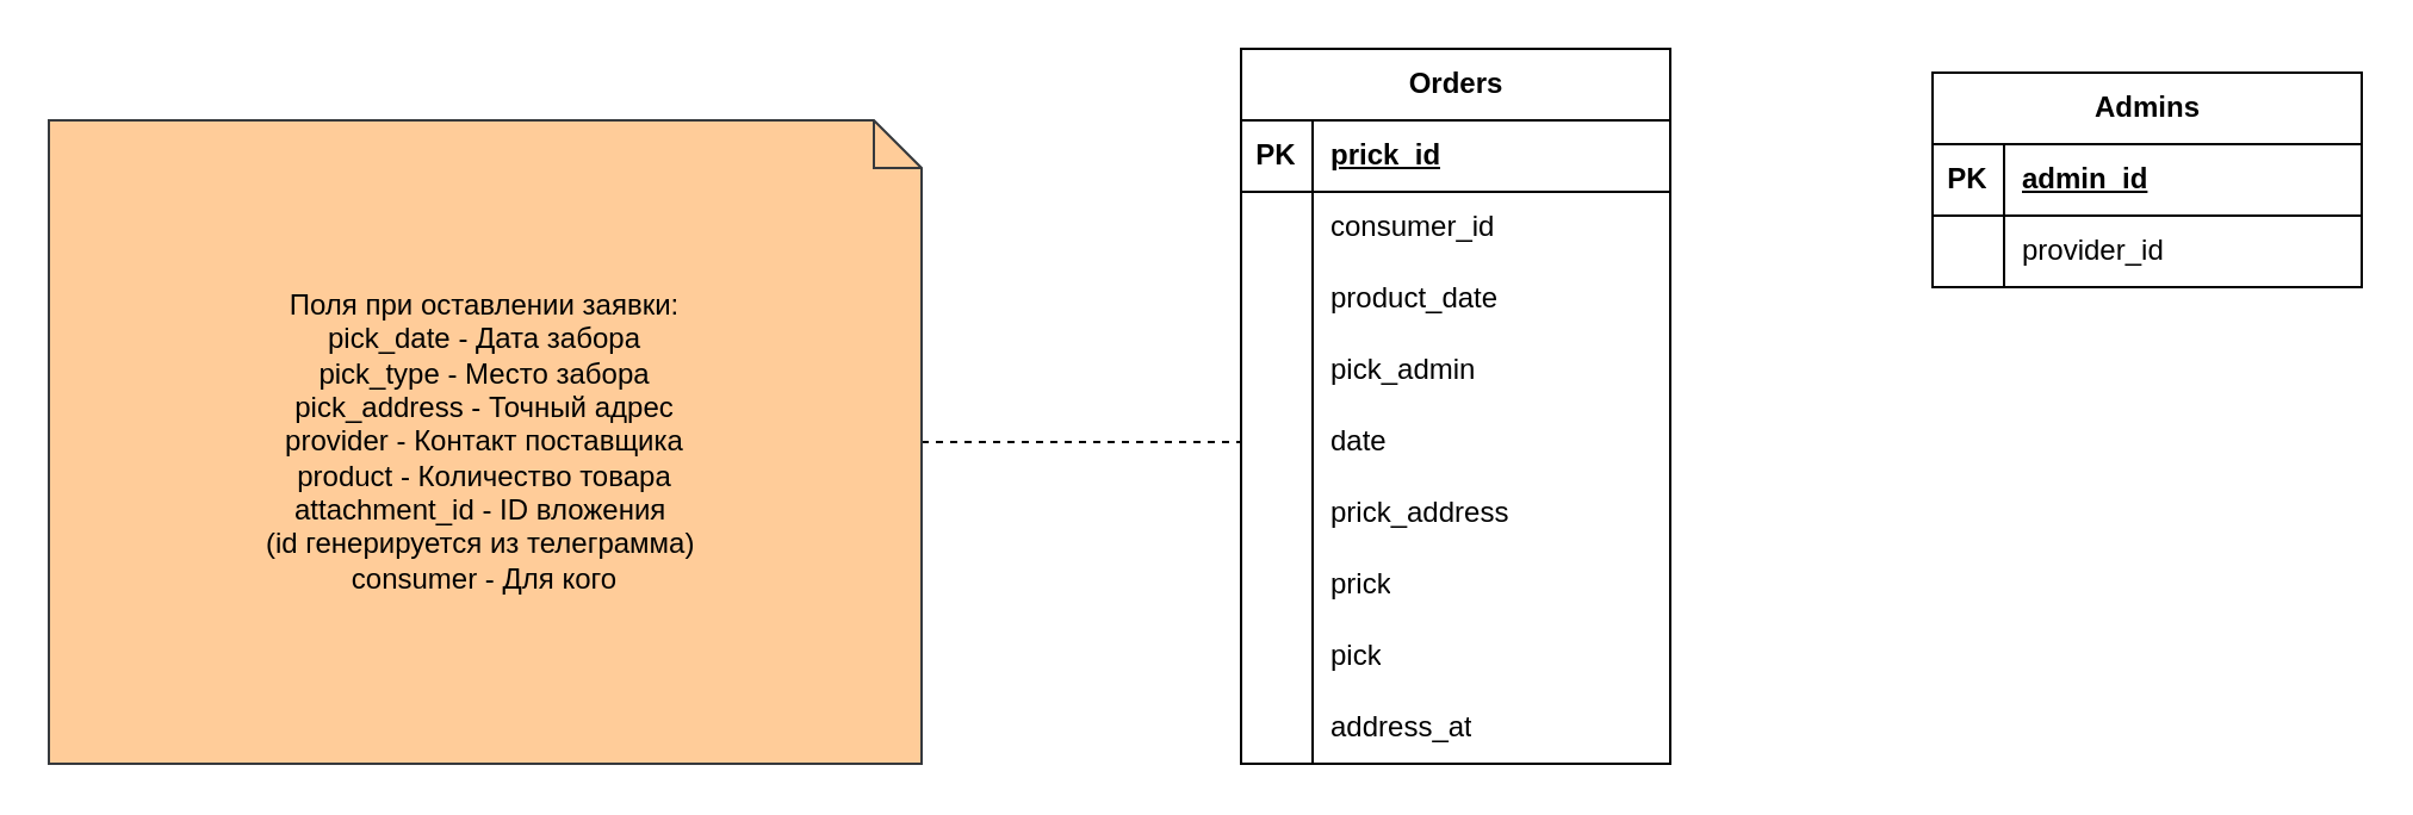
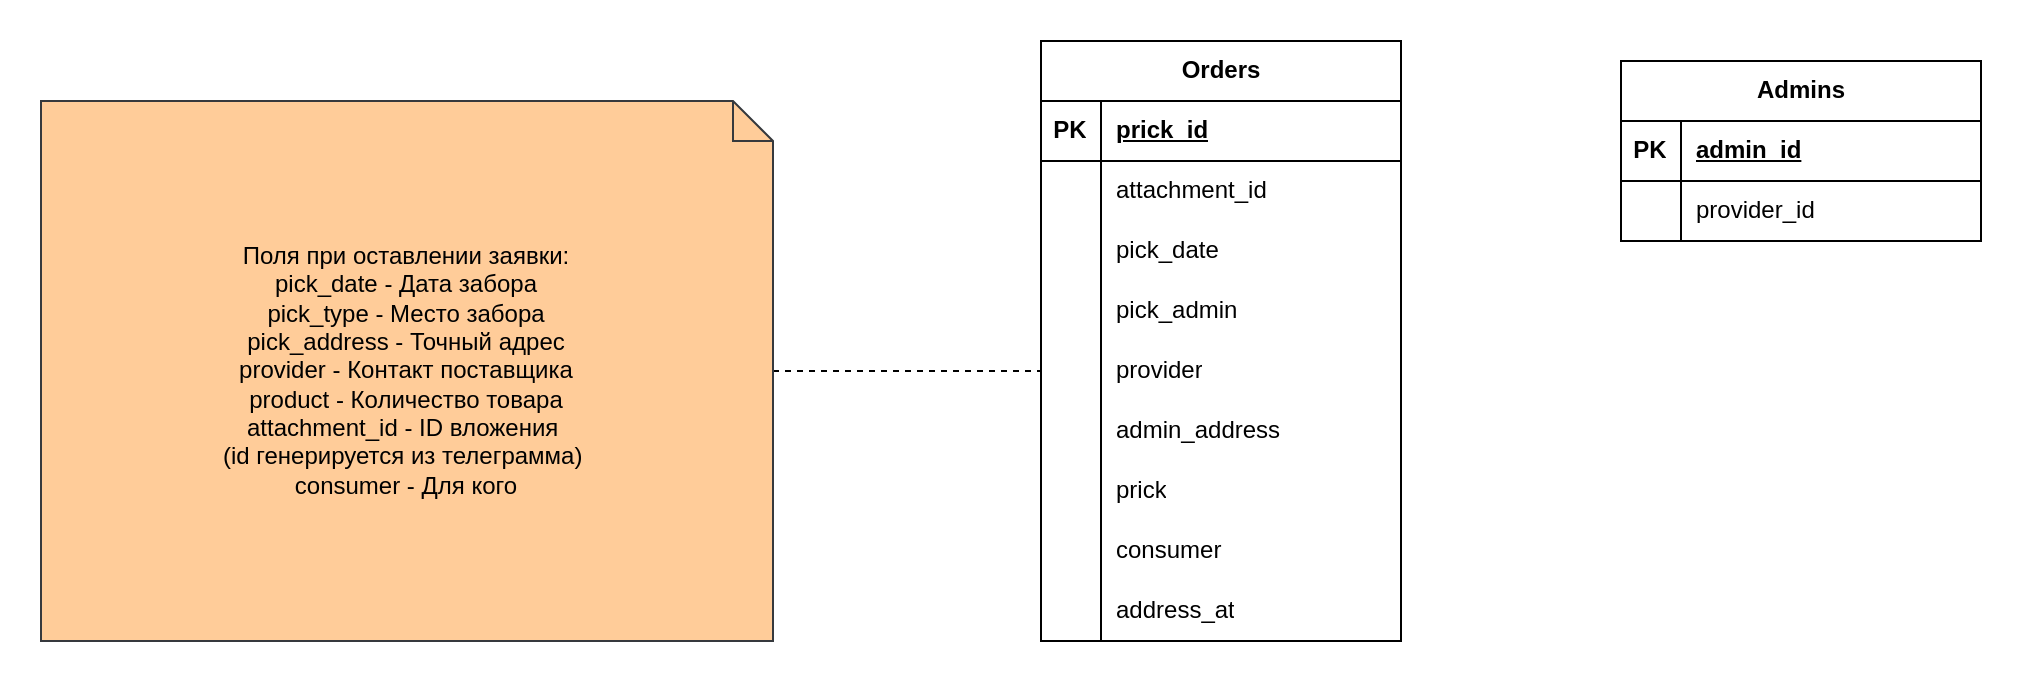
  <mxCell id="0" />
  <mxCell id="1" parent="0" />
  <mxCell id="2" value="Orders" style="shape=table;startSize=30;container=1;collapsible=1;childLayout=tableLayout;fixedRows=1;rowLines=0;fontStyle=1;align=center;resizeLast=1;html=1;" vertex="1" parent="1"><mxGeometry x="520" y="20" width="180" height="300" as="geometry" /></mxCell>
  <mxCell id="3" value="" style="shape=tableRow;horizontal=0;startSize=0;swimlaneHead=0;swimlaneBody=0;fillColor=none;collapsible=0;dropTarget=0;points=[[0,0.5],[1,0.5]];portConstraint=eastwest;top=0;left=0;right=0;bottom=1;" vertex="1" parent="2"><mxGeometry y="30" width="180" height="30" as="geometry" /></mxCell>
  <mxCell id="4" value="PK" style="shape=partialRectangle;connectable=0;fillColor=none;top=0;left=0;bottom=0;right=0;fontStyle=1;overflow=hidden;whiteSpace=wrap;html=1;" vertex="1" parent="3"><mxGeometry width="30" height="30" as="geometry"><mxRectangle width="30" height="30" as="alternateBounds" /></mxGeometry></mxCell>
  <mxCell id="5" value="prick_id" style="shape=partialRectangle;connectable=0;fillColor=none;top=0;left=0;bottom=0;right=0;align=left;spacingLeft=6;fontStyle=5;overflow=hidden;whiteSpace=wrap;html=1;" vertex="1" parent="3"><mxGeometry x="30" width="150" height="30" as="geometry"><mxRectangle width="150" height="30" as="alternateBounds" /></mxGeometry></mxCell>
  <mxCell id="6" value="" style="shape=tableRow;horizontal=0;startSize=0;swimlaneHead=0;swimlaneBody=0;fillColor=none;collapsible=0;dropTarget=0;points=[[0,0.5],[1,0.5]];portConstraint=eastwest;top=0;left=0;right=0;bottom=0;" vertex="1" parent="2"><mxGeometry y="60" width="180" height="30" as="geometry" /></mxCell>
  <mxCell id="7" value="" style="shape=partialRectangle;connectable=0;fillColor=none;top=0;left=0;bottom=0;right=0;editable=1;overflow=hidden;whiteSpace=wrap;html=1;" vertex="1" parent="6"><mxGeometry width="30" height="30" as="geometry"><mxRectangle width="30" height="30" as="alternateBounds" /></mxGeometry></mxCell>
- <mxCell id="8" value="consumer_id" style="shape=partialRectangle;connectable=0;fillColor=none;top=0;left=0;bottom=0;right=0;align=left;spacingLeft=6;overflow=hidden;whiteSpace=wrap;html=1;" vertex="1" parent="6"><mxGeometry x="30" width="150" height="30" as="geometry"><mxRectangle width="150" height="30" as="alternateBounds" /></mxGeometry></mxCell>
+ <mxCell id="8" value="attachment_id" style="shape=partialRectangle;connectable=0;fillColor=none;top=0;left=0;bottom=0;right=0;align=left;spacingLeft=6;overflow=hidden;whiteSpace=wrap;html=1;" vertex="1" parent="6"><mxGeometry x="30" width="150" height="30" as="geometry"><mxRectangle width="150" height="30" as="alternateBounds" /></mxGeometry></mxCell>
  <mxCell id="9" value="" style="shape=tableRow;horizontal=0;startSize=0;swimlaneHead=0;swimlaneBody=0;fillColor=none;collapsible=0;dropTarget=0;points=[[0,0.5],[1,0.5]];portConstraint=eastwest;top=0;left=0;right=0;bottom=0;" vertex="1" parent="2"><mxGeometry y="90" width="180" height="30" as="geometry" /></mxCell>
  <mxCell id="10" value="" style="shape=partialRectangle;connectable=0;fillColor=none;top=0;left=0;bottom=0;right=0;editable=1;overflow=hidden;whiteSpace=wrap;html=1;" vertex="1" parent="9"><mxGeometry width="30" height="30" as="geometry"><mxRectangle width="30" height="30" as="alternateBounds" /></mxGeometry></mxCell>
- <mxCell id="11" value="product_date" style="shape=partialRectangle;connectable=0;fillColor=none;top=0;left=0;bottom=0;right=0;align=left;spacingLeft=6;overflow=hidden;whiteSpace=wrap;html=1;" vertex="1" parent="9"><mxGeometry x="30" width="150" height="30" as="geometry"><mxRectangle width="150" height="30" as="alternateBounds" /></mxGeometry></mxCell>
+ <mxCell id="11" value="pick_date" style="shape=partialRectangle;connectable=0;fillColor=none;top=0;left=0;bottom=0;right=0;align=left;spacingLeft=6;overflow=hidden;whiteSpace=wrap;html=1;" vertex="1" parent="9"><mxGeometry x="30" width="150" height="30" as="geometry"><mxRectangle width="150" height="30" as="alternateBounds" /></mxGeometry></mxCell>
  <mxCell id="12" value="" style="shape=tableRow;horizontal=0;startSize=0;swimlaneHead=0;swimlaneBody=0;fillColor=none;collapsible=0;dropTarget=0;points=[[0,0.5],[1,0.5]];portConstraint=eastwest;top=0;left=0;right=0;bottom=0;" vertex="1" parent="2"><mxGeometry y="120" width="180" height="30" as="geometry" /></mxCell>
  <mxCell id="13" value="" style="shape=partialRectangle;connectable=0;fillColor=none;top=0;left=0;bottom=0;right=0;editable=1;overflow=hidden;whiteSpace=wrap;html=1;" vertex="1" parent="12"><mxGeometry width="30" height="30" as="geometry"><mxRectangle width="30" height="30" as="alternateBounds" /></mxGeometry></mxCell>
  <mxCell id="14" value="pick_admin" style="shape=partialRectangle;connectable=0;fillColor=none;top=0;left=0;bottom=0;right=0;align=left;spacingLeft=6;overflow=hidden;whiteSpace=wrap;html=1;" vertex="1" parent="12"><mxGeometry x="30" width="150" height="30" as="geometry"><mxRectangle width="150" height="30" as="alternateBounds" /></mxGeometry></mxCell>
  <mxCell id="15" value="" style="shape=tableRow;horizontal=0;startSize=0;swimlaneHead=0;swimlaneBody=0;fillColor=none;collapsible=0;dropTarget=0;points=[[0,0.5],[1,0.5]];portConstraint=eastwest;top=0;left=0;right=0;bottom=0;" vertex="1" parent="2"><mxGeometry y="150" width="180" height="30" as="geometry" /></mxCell>
  <mxCell id="16" value="" style="shape=partialRectangle;connectable=0;fillColor=none;top=0;left=0;bottom=0;right=0;editable=1;overflow=hidden;whiteSpace=wrap;html=1;" vertex="1" parent="15"><mxGeometry width="30" height="30" as="geometry"><mxRectangle width="30" height="30" as="alternateBounds" /></mxGeometry></mxCell>
- <mxCell id="17" value="date" style="shape=partialRectangle;connectable=0;fillColor=none;top=0;left=0;bottom=0;right=0;align=left;spacingLeft=6;overflow=hidden;whiteSpace=wrap;html=1;" vertex="1" parent="15"><mxGeometry x="30" width="150" height="30" as="geometry"><mxRectangle width="150" height="30" as="alternateBounds" /></mxGeometry></mxCell>
+ <mxCell id="17" value="provider" style="shape=partialRectangle;connectable=0;fillColor=none;top=0;left=0;bottom=0;right=0;align=left;spacingLeft=6;overflow=hidden;whiteSpace=wrap;html=1;" vertex="1" parent="15"><mxGeometry x="30" width="150" height="30" as="geometry"><mxRectangle width="150" height="30" as="alternateBounds" /></mxGeometry></mxCell>
  <mxCell id="18" value="" style="shape=tableRow;horizontal=0;startSize=0;swimlaneHead=0;swimlaneBody=0;fillColor=none;collapsible=0;dropTarget=0;points=[[0,0.5],[1,0.5]];portConstraint=eastwest;top=0;left=0;right=0;bottom=0;" vertex="1" parent="2"><mxGeometry y="180" width="180" height="30" as="geometry" /></mxCell>
  <mxCell id="19" value="" style="shape=partialRectangle;connectable=0;fillColor=none;top=0;left=0;bottom=0;right=0;editable=1;overflow=hidden;whiteSpace=wrap;html=1;" vertex="1" parent="18"><mxGeometry width="30" height="30" as="geometry"><mxRectangle width="30" height="30" as="alternateBounds" /></mxGeometry></mxCell>
- <mxCell id="20" value="prick_address" style="shape=partialRectangle;connectable=0;fillColor=none;top=0;left=0;bottom=0;right=0;align=left;spacingLeft=6;overflow=hidden;whiteSpace=wrap;html=1;" vertex="1" parent="18"><mxGeometry x="30" width="150" height="30" as="geometry"><mxRectangle width="150" height="30" as="alternateBounds" /></mxGeometry></mxCell>
+ <mxCell id="20" value="admin_address" style="shape=partialRectangle;connectable=0;fillColor=none;top=0;left=0;bottom=0;right=0;align=left;spacingLeft=6;overflow=hidden;whiteSpace=wrap;html=1;" vertex="1" parent="18"><mxGeometry x="30" width="150" height="30" as="geometry"><mxRectangle width="150" height="30" as="alternateBounds" /></mxGeometry></mxCell>
  <mxCell id="21" value="" style="shape=tableRow;horizontal=0;startSize=0;swimlaneHead=0;swimlaneBody=0;fillColor=none;collapsible=0;dropTarget=0;points=[[0,0.5],[1,0.5]];portConstraint=eastwest;top=0;left=0;right=0;bottom=0;" vertex="1" parent="2"><mxGeometry y="210" width="180" height="30" as="geometry" /></mxCell>
  <mxCell id="22" value="" style="shape=partialRectangle;connectable=0;fillColor=none;top=0;left=0;bottom=0;right=0;editable=1;overflow=hidden;whiteSpace=wrap;html=1;" vertex="1" parent="21"><mxGeometry width="30" height="30" as="geometry"><mxRectangle width="30" height="30" as="alternateBounds" /></mxGeometry></mxCell>
  <mxCell id="23" value="prick" style="shape=partialRectangle;connectable=0;fillColor=none;top=0;left=0;bottom=0;right=0;align=left;spacingLeft=6;overflow=hidden;whiteSpace=wrap;html=1;" vertex="1" parent="21"><mxGeometry x="30" width="150" height="30" as="geometry"><mxRectangle width="150" height="30" as="alternateBounds" /></mxGeometry></mxCell>
  <mxCell id="24" value="" style="shape=tableRow;horizontal=0;startSize=0;swimlaneHead=0;swimlaneBody=0;fillColor=none;collapsible=0;dropTarget=0;points=[[0,0.5],[1,0.5]];portConstraint=eastwest;top=0;left=0;right=0;bottom=0;" vertex="1" parent="2"><mxGeometry y="240" width="180" height="30" as="geometry" /></mxCell>
  <mxCell id="25" value="" style="shape=partialRectangle;connectable=0;fillColor=none;top=0;left=0;bottom=0;right=0;editable=1;overflow=hidden;whiteSpace=wrap;html=1;" vertex="1" parent="24"><mxGeometry width="30" height="30" as="geometry"><mxRectangle width="30" height="30" as="alternateBounds" /></mxGeometry></mxCell>
- <mxCell id="26" value="pick" style="shape=partialRectangle;connectable=0;fillColor=none;top=0;left=0;bottom=0;right=0;align=left;spacingLeft=6;overflow=hidden;whiteSpace=wrap;html=1;" vertex="1" parent="24"><mxGeometry x="30" width="150" height="30" as="geometry"><mxRectangle width="150" height="30" as="alternateBounds" /></mxGeometry></mxCell>
+ <mxCell id="26" value="consumer" style="shape=partialRectangle;connectable=0;fillColor=none;top=0;left=0;bottom=0;right=0;align=left;spacingLeft=6;overflow=hidden;whiteSpace=wrap;html=1;" vertex="1" parent="24"><mxGeometry x="30" width="150" height="30" as="geometry"><mxRectangle width="150" height="30" as="alternateBounds" /></mxGeometry></mxCell>
  <mxCell id="27" value="" style="shape=tableRow;horizontal=0;startSize=0;swimlaneHead=0;swimlaneBody=0;fillColor=none;collapsible=0;dropTarget=0;points=[[0,0.5],[1,0.5]];portConstraint=eastwest;top=0;left=0;right=0;bottom=0;" vertex="1" parent="2"><mxGeometry y="270" width="180" height="30" as="geometry" /></mxCell>
  <mxCell id="28" value="" style="shape=partialRectangle;connectable=0;fillColor=none;top=0;left=0;bottom=0;right=0;editable=1;overflow=hidden;whiteSpace=wrap;html=1;" vertex="1" parent="27"><mxGeometry width="30" height="30" as="geometry"><mxRectangle width="30" height="30" as="alternateBounds" /></mxGeometry></mxCell>
  <mxCell id="29" value="address_at" style="shape=partialRectangle;connectable=0;fillColor=none;top=0;left=0;bottom=0;right=0;align=left;spacingLeft=6;overflow=hidden;whiteSpace=wrap;html=1;" vertex="1" parent="27"><mxGeometry x="30" width="150" height="30" as="geometry"><mxRectangle width="150" height="30" as="alternateBounds" /></mxGeometry></mxCell>
  <mxCell id="30" style="edgeStyle=orthogonalEdgeStyle;rounded=0;orthogonalLoop=1;jettySize=auto;html=1;entryX=0;entryY=0.5;entryDx=0;entryDy=0;dashed=1;endArrow=none;endFill=0;" edge="1" parent="1" source="31" target="15"><mxGeometry relative="1" as="geometry" /></mxCell>
  <mxCell id="31" value="&lt;div&gt;&lt;span style=&quot;background-color: transparent; color: light-dark(rgb(0, 0, 0), rgb(255, 255, 255));&quot;&gt;Поля при оставлении заявки:&lt;/span&gt;&lt;/div&gt;&lt;div&gt;&lt;span style=&quot;background-color: transparent; color: light-dark(rgb(0, 0, 0), rgb(255, 255, 255));&quot;&gt;pick_date - Дата забора&lt;/span&gt;&lt;/div&gt;&lt;div&gt;pick_type - Место забора&lt;/div&gt;&lt;div&gt;pick_address - Точный адрес&lt;/div&gt;&lt;div&gt;provider - Контакт поставщика&lt;/div&gt;&lt;div&gt;product - Количество товара&lt;/div&gt;&lt;div&gt;attachment_id - ID вложения&amp;nbsp;&lt;/div&gt;&lt;div&gt;(id генерируется из телеграмма)&amp;nbsp;&lt;/div&gt;&lt;div&gt;consumer - Для кого&lt;/div&gt;" style="shape=note;size=20;whiteSpace=wrap;html=1;fillColor=#ffcc99;strokeColor=#36393d;" vertex="1" parent="1"><mxGeometry x="20" y="50" width="366" height="270" as="geometry" /></mxCell>
  <mxCell id="32" value="Admins" style="shape=table;startSize=30;container=1;collapsible=1;childLayout=tableLayout;fixedRows=1;rowLines=0;fontStyle=1;align=center;resizeLast=1;html=1;" vertex="1" parent="1"><mxGeometry x="810" y="30" width="180" height="90" as="geometry" /></mxCell>
  <mxCell id="33" value="" style="shape=tableRow;horizontal=0;startSize=0;swimlaneHead=0;swimlaneBody=0;fillColor=none;collapsible=0;dropTarget=0;points=[[0,0.5],[1,0.5]];portConstraint=eastwest;top=0;left=0;right=0;bottom=1;" vertex="1" parent="32"><mxGeometry y="30" width="180" height="30" as="geometry" /></mxCell>
  <mxCell id="34" value="PK" style="shape=partialRectangle;connectable=0;fillColor=none;top=0;left=0;bottom=0;right=0;fontStyle=1;overflow=hidden;whiteSpace=wrap;html=1;" vertex="1" parent="33"><mxGeometry width="30" height="30" as="geometry"><mxRectangle width="30" height="30" as="alternateBounds" /></mxGeometry></mxCell>
  <mxCell id="35" value="admin_id" style="shape=partialRectangle;connectable=0;fillColor=none;top=0;left=0;bottom=0;right=0;align=left;spacingLeft=6;fontStyle=5;overflow=hidden;whiteSpace=wrap;html=1;" vertex="1" parent="33"><mxGeometry x="30" width="150" height="30" as="geometry"><mxRectangle width="150" height="30" as="alternateBounds" /></mxGeometry></mxCell>
  <mxCell id="36" value="" style="shape=tableRow;horizontal=0;startSize=0;swimlaneHead=0;swimlaneBody=0;fillColor=none;collapsible=0;dropTarget=0;points=[[0,0.5],[1,0.5]];portConstraint=eastwest;top=0;left=0;right=0;bottom=0;" vertex="1" parent="32"><mxGeometry y="60" width="180" height="30" as="geometry" /></mxCell>
  <mxCell id="37" value="" style="shape=partialRectangle;connectable=0;fillColor=none;top=0;left=0;bottom=0;right=0;editable=1;overflow=hidden;whiteSpace=wrap;html=1;" vertex="1" parent="36"><mxGeometry width="30" height="30" as="geometry"><mxRectangle width="30" height="30" as="alternateBounds" /></mxGeometry></mxCell>
  <mxCell id="38" value="provider_id" style="shape=partialRectangle;connectable=0;fillColor=none;top=0;left=0;bottom=0;right=0;align=left;spacingLeft=6;overflow=hidden;whiteSpace=wrap;html=1;" vertex="1" parent="36"><mxGeometry x="30" width="150" height="30" as="geometry"><mxRectangle width="150" height="30" as="alternateBounds" /></mxGeometry></mxCell>
